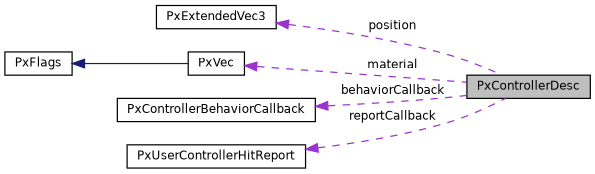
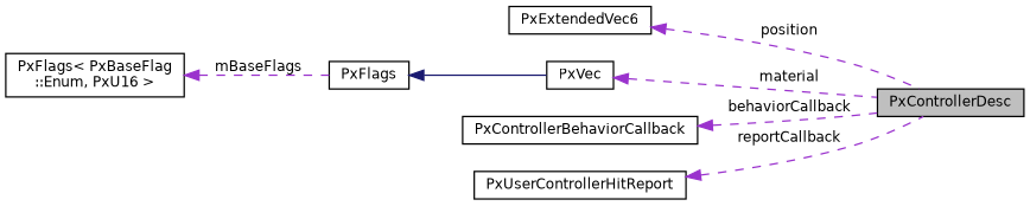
  digraph {
    rankdir=LR
    node [color=black fillcolor=white fontname=Helvetica fontsize=10 shape=record style=filled]
    edge [color=darkorchid3 dir=back fontname=Helvetica fontsize=10 labelfontname=Helvetica labelfontsize=10 style=dashed]
    n1 [fillcolor=grey75 fontcolor=black height=0.2 label=PxControllerDesc width=0.4]
-   n2 [height=0.2 label=PxExtendedVec3 width=0.4]
+   n2 [height=0.2 label=PxExtendedVec6 width=0.4]
    n3 [height=0.2 label=PxVec width=0.4]
    n4 [height=0.2 label=PxFlags width=0.4]
+   n5 [height=0.2 label="PxFlags\< PxBaseFlag\l::Enum, PxU16 \>" width=0.4]
    n6 [height=0.2 label=PxControllerBehaviorCallback width=0.4]
    n7 [height=0.2 label=PxUserControllerHitReport width=0.4]
    n2 -> n1 [label=" position"]
    n3 -> n1 [label=" material"]
    n4 -> n3 [color=midnightblue style=solid]
+   n5 -> n4 [label=" mBaseFlags"]
    n6 -> n1 [label=" behaviorCallback"]
    n7 -> n1 [label=" reportCallback"]
  }
